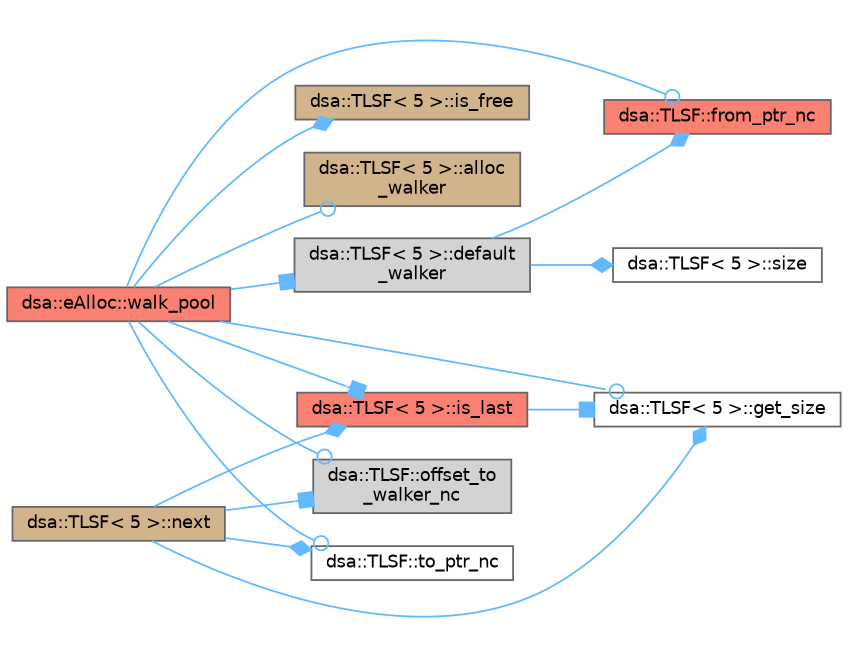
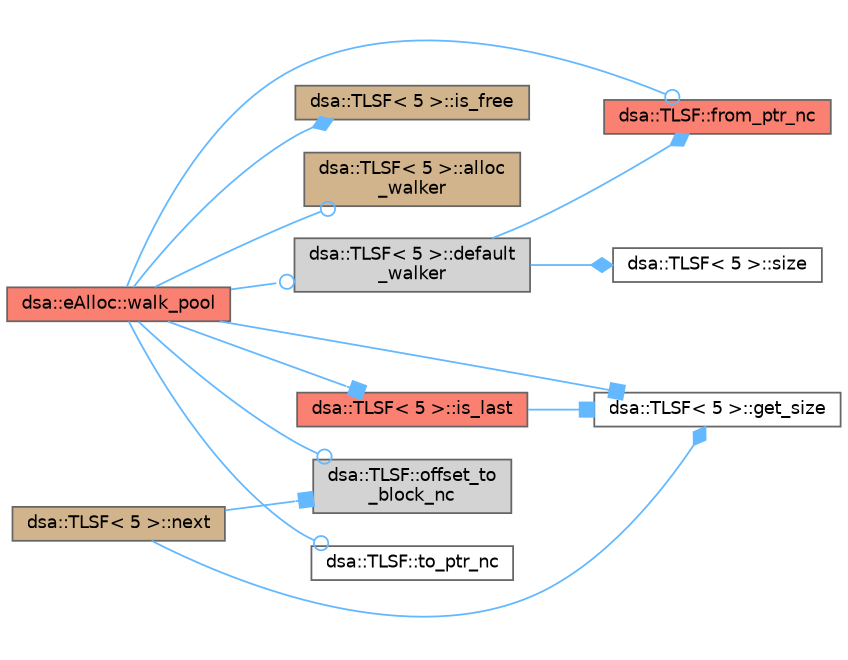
  digraph {
    rankdir=LR
    node [color=grey40 fillcolor=salmon fontname=Helvetica fontsize=10 shape=box style=filled]
    edge [arrowhead=diamond color=steelblue1 fontname=Helvetica fontsize=10 labelfontname=Helvetica labelfontsize=10 style=solid]
    n1 [color=gray40 fontcolor=black height=0.2 label="dsa::eAlloc::walk_pool" width=0.4]
    n2 [fillcolor=tan height=0.2 label="dsa::TLSF\< 5 \>::alloc\l_walker" width=0.4]
    n3 [fillcolor=lightgrey height=0.2 label="dsa::TLSF\< 5 \>::default\l_walker" width=0.4]
    n4 [fillcolor=white height=0.2 label="dsa::TLSF\< 5 \>::get_size" width=0.4]
    n5 [fillcolor=tan height=0.2 label="dsa::TLSF\< 5 \>::is_free" width=0.4]
    n6 [height=0.2 label="dsa::TLSF\< 5 \>::is_last" width=0.4]
-   n7 [fillcolor=lightgrey height=0.2 label="dsa::TLSF::offset_to\l_walker_nc" width=0.4]
+   n7 [fillcolor=lightgrey height=0.2 label="dsa::TLSF::offset_to\l_block_nc" width=0.4]
    n8 [fillcolor=white height=0.2 label="dsa::TLSF::to_ptr_nc" width=0.4]
    n9 [height=0.2 label="dsa::TLSF::from_ptr_nc" width=0.4]
    n10 [fillcolor=white height=0.2 label="dsa::TLSF\< 5 \>::size" width=0.4]
    n11 [fillcolor=tan height=0.2 label="dsa::TLSF\< 5 \>::next" width=0.4]
    n1 -> n2 [arrowhead=odot]
-   n1 -> n3 [arrowhead=box]
-   n1 -> n4 [arrowhead=odot]
+   n1 -> n3 [arrowhead=odot]
+   n1 -> n4 [arrowhead=box]
    n1 -> n5
    n1 -> n6 [arrowhead=box]
    n1 -> n7 [arrowhead=odot]
    n1 -> n8 [arrowhead=odot]
    n1 -> n9 [arrowhead=odot]
    n3 -> n9
    n3 -> n10
    n6 -> n4 [arrowhead=box]
    n11 -> n4
-   n11 -> n6
    n11 -> n7 [arrowhead=box]
-   n11 -> n8
  }
